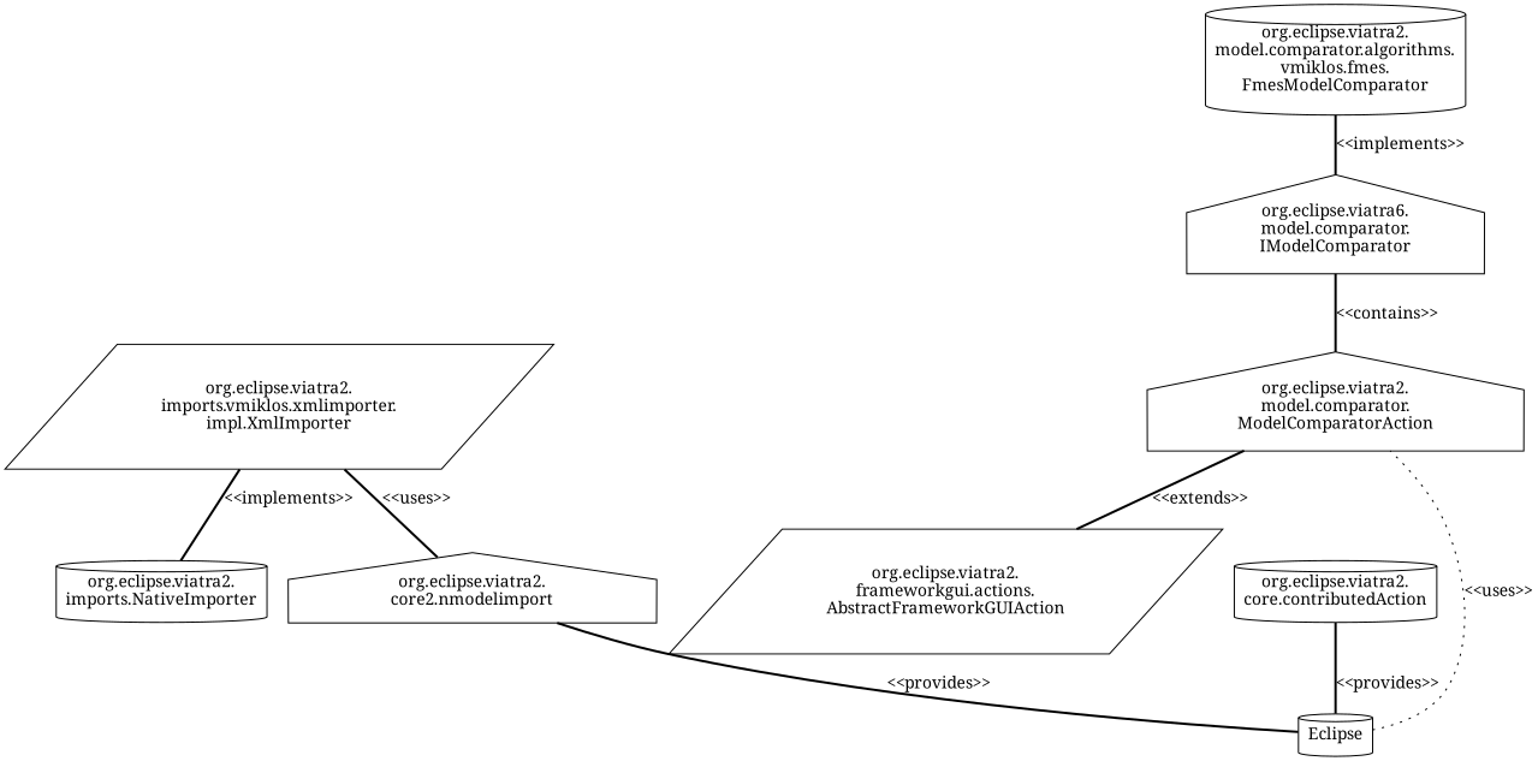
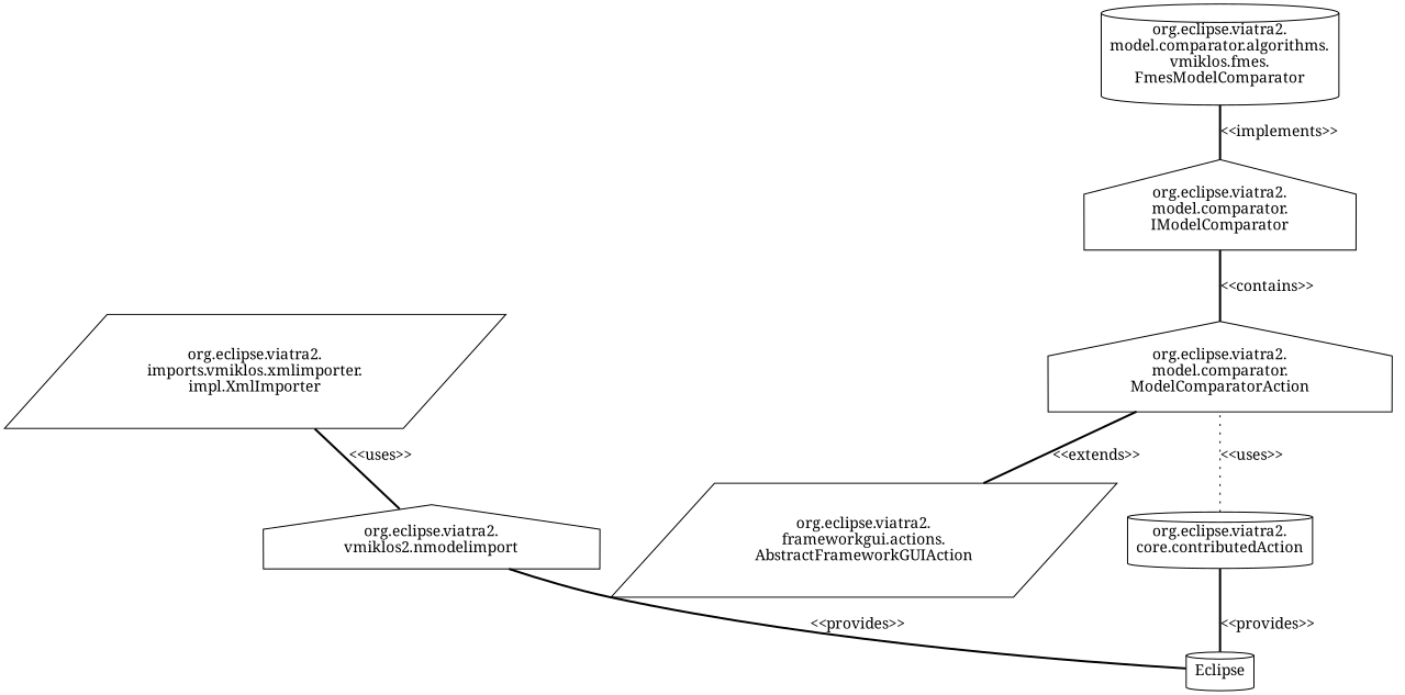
  digraph {
    fontname="Noto Serif"
    rankdir=BT
    node [fontname="Noto Serif" shape=cylinder]
    edge [arrowhead=none fontname="Noto Serif" style=bold]
    n1 [label=Eclipse]
-   n2 [label="org.eclipse.viatra2.\ncore2.nmodelimport" shape=house]
+   n2 [label="org.eclipse.viatra2.\nvmiklos2.nmodelimport" shape=house]
    n3 [label="org.eclipse.viatra2.\ncore.contributedAction"]
    n4 [label="org.eclipse.viatra2.\nimports.vmiklos.xmlimporter.\nimpl.XmlImporter" shape=parallelogram]
    n5 [label="org.eclipse.viatra2.\nmodel.comparator.\nModelComparatorAction" shape=house]
-   n6 [label="org.eclipse.viatra2.\nimports.NativeImporter"]
-   n7 [label="org.eclipse.viatra6.\nmodel.comparator.\nIModelComparator" shape=house]
+   n7 [label="org.eclipse.viatra2.\nmodel.comparator.\nIModelComparator" shape=house]
    n8 [label="org.eclipse.viatra2.\nframeworkgui.actions.\nAbstractFrameworkGUIAction" shape=parallelogram]
    n9 [label="org.eclipse.viatra2.\nmodel.comparator.algorithms.\nvmiklos.fmes.\nFmesModelComparator"]
    n1 -> n2 [label="<<provides>>"]
    n1 -> n3 [label="<<provides>>"]
    n2 -> n4 [label="<<uses>>"]
-   n1 -> n5 [label="<<uses>>" style=dotted]
+   n3 -> n5 [label="<<uses>>" style=dotted]
    n5 -> n7 [label="<<contains>>"]
-   n6 -> n4 [label="<<implements>>"]
    n7 -> n9 [label="<<implements>>"]
    n8 -> n5 [label="<<extends>>"]
  }
